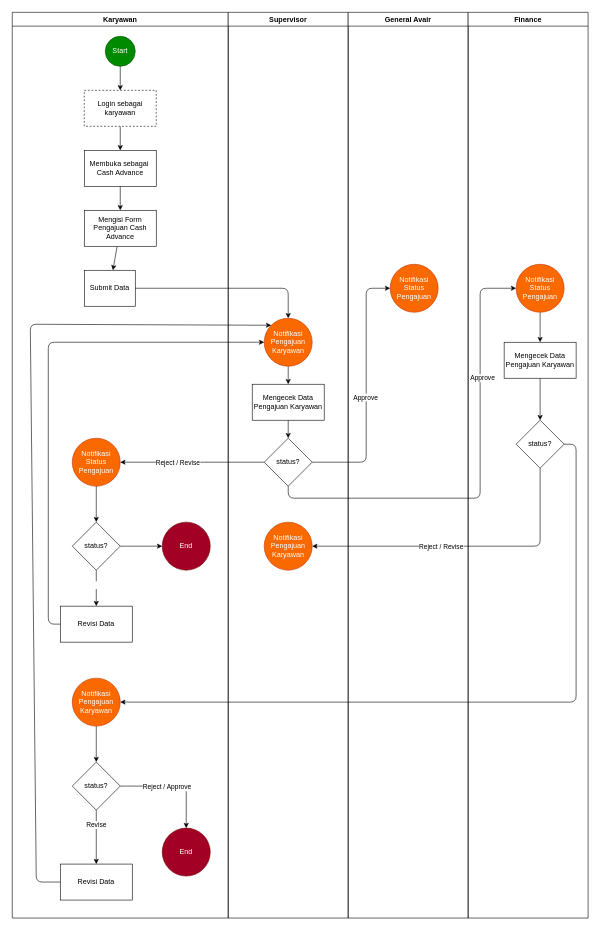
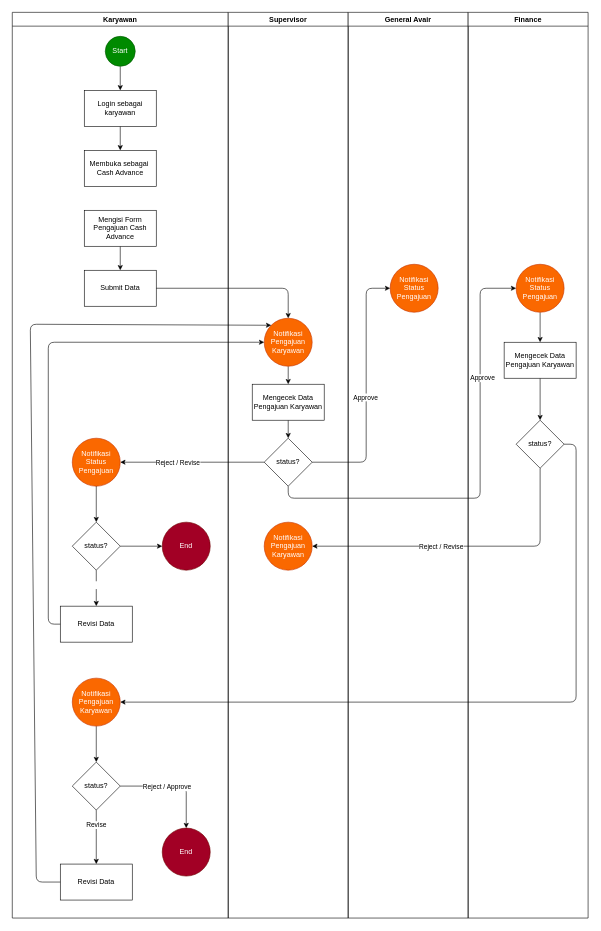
  <mxCell id="0" />
  <mxCell id="1" parent="0" />
  <mxCell id="2" value="Karyawan" style="swimlane;whiteSpace=wrap;html=1;" vertex="1" parent="1"><mxGeometry x="20" y="20" width="360" height="1510" as="geometry" /></mxCell>
  <mxCell id="3" value="" style="edgeStyle=none;html=1;fontColor=#050505;" edge="1" parent="2" source="4" target="6"><mxGeometry relative="1" as="geometry" /></mxCell>
  <mxCell id="4" value="&lt;font&gt;Start&lt;/font&gt;" style="ellipse;whiteSpace=wrap;html=1;aspect=fixed;fillColor=#008a00;strokeColor=#005700;fontColor=#FFFFFF;" vertex="1" parent="2"><mxGeometry x="155" y="40" width="50" height="50" as="geometry" /></mxCell>
  <mxCell id="5" value="" style="edgeStyle=none;html=1;fontColor=#050505;" edge="1" parent="2" source="6" target="8"><mxGeometry relative="1" as="geometry" /></mxCell>
- <mxCell id="6" value="Login sebagai karyawan" style="whiteSpace=wrap;html=1;dashed=1;" vertex="1" parent="2"><mxGeometry x="120" y="130" width="120" height="60" as="geometry" /></mxCell>
- <mxCell id="7" value="" style="edgeStyle=none;html=1;fontColor=#050505;" edge="1" parent="2" source="8" target="10"><mxGeometry relative="1" as="geometry" /></mxCell>
+ <mxCell id="6" value="Login sebagai karyawan" style="whiteSpace=wrap;html=1;" vertex="1" parent="2"><mxGeometry x="120" y="130" width="120" height="60" as="geometry" /></mxCell>
  <mxCell id="8" value="Membuka sebagai&amp;nbsp;&lt;br&gt;&lt;span&gt;Cash Advance&lt;/span&gt;" style="whiteSpace=wrap;html=1;" vertex="1" parent="2"><mxGeometry x="120" y="230" width="120" height="60" as="geometry" /></mxCell>
  <mxCell id="9" value="" style="edgeStyle=none;html=1;fontColor=#050505;" edge="1" parent="2" source="10" target="11"><mxGeometry relative="1" as="geometry" /></mxCell>
  <mxCell id="10" value="Mengisi Form Pengajuan Cash Advance" style="whiteSpace=wrap;html=1;" vertex="1" parent="2"><mxGeometry x="120" y="330" width="120" height="60" as="geometry" /></mxCell>
- <mxCell id="11" value="Submit Data" style="whiteSpace=wrap;html=1;" vertex="1" parent="2"><mxGeometry x="120" y="430" width="85" height="60" as="geometry" /></mxCell>
+ <mxCell id="11" value="Submit Data" style="whiteSpace=wrap;html=1;" vertex="1" parent="2"><mxGeometry x="120" y="430" width="120" height="60" as="geometry" /></mxCell>
  <mxCell id="12" value="Notifikasi Status Pengajuan" style="ellipse;whiteSpace=wrap;html=1;fillColor=#fa6800;fontColor=#FFFFFF;strokeColor=#C73500;" vertex="1" parent="2"><mxGeometry x="100" y="710" width="80" height="80" as="geometry" /></mxCell>
  <mxCell id="13" value="" style="edgeStyle=none;html=1;fontColor=#FFFFFF;" edge="1" parent="2" source="16" target="18"><mxGeometry relative="1" as="geometry" /></mxCell>
  <mxCell id="14" value="Revisi" style="edgeLabel;html=1;align=center;verticalAlign=middle;resizable=0;points=[];fontColor=#FFFFFF;" vertex="1" connectable="0" parent="13"><mxGeometry x="-0.404" y="-1" relative="1" as="geometry"><mxPoint y="6" as="offset" /></mxGeometry></mxCell>
  <mxCell id="15" value="" style="edgeStyle=none;html=1;fontColor=#FFFFFF;" edge="1" parent="2" source="16" target="19"><mxGeometry relative="1" as="geometry" /></mxCell>
  <mxCell id="16" value="status?" style="rhombus;whiteSpace=wrap;html=1;" vertex="1" parent="2"><mxGeometry x="100" y="850" width="80" height="80" as="geometry" /></mxCell>
  <mxCell id="17" value="" style="edgeStyle=none;html=1;fontColor=#FFFFFF;" edge="1" parent="2" source="12" target="16"><mxGeometry relative="1" as="geometry" /></mxCell>
  <mxCell id="18" value="Revisi Data" style="whiteSpace=wrap;html=1;" vertex="1" parent="2"><mxGeometry x="80" y="990" width="120" height="60" as="geometry" /></mxCell>
  <mxCell id="19" value="End" style="ellipse;whiteSpace=wrap;html=1;fillColor=#a20025;fontColor=#ffffff;strokeColor=#6F0000;" vertex="1" parent="2"><mxGeometry x="250" y="850" width="80" height="80" as="geometry" /></mxCell>
  <mxCell id="20" value="" style="edgeStyle=none;html=1;fontColor=#FFFFFF;" edge="1" parent="2" source="21" target="26"><mxGeometry relative="1" as="geometry" /></mxCell>
  <mxCell id="21" value="Notifikasi Pengajuan Karyawan" style="ellipse;whiteSpace=wrap;html=1;fillColor=#fa6800;fontColor=#FFFFFF;strokeColor=#C73500;" vertex="1" parent="2"><mxGeometry x="100" y="1110" width="80" height="80" as="geometry" /></mxCell>
  <mxCell id="22" style="edgeStyle=none;html=1;fontColor=#FFFFFF;" edge="1" parent="2" source="26" target="27"><mxGeometry relative="1" as="geometry"><Array as="points"><mxPoint x="290" y="1290" /></Array></mxGeometry></mxCell>
  <mxCell id="23" value="Reject / Approve" style="edgeLabel;html=1;align=center;verticalAlign=middle;resizable=0;points=[];fontColor=#000000;" vertex="1" connectable="0" parent="22"><mxGeometry x="-0.142" y="-1" relative="1" as="geometry"><mxPoint as="offset" /></mxGeometry></mxCell>
  <mxCell id="24" value="" style="edgeStyle=none;html=1;fontColor=#FFFFFF;" edge="1" parent="2" source="26" target="28"><mxGeometry relative="1" as="geometry" /></mxCell>
  <mxCell id="25" value="Revise" style="edgeLabel;html=1;align=center;verticalAlign=middle;resizable=0;points=[];fontColor=#000000;" vertex="1" connectable="0" parent="24"><mxGeometry x="-0.458" y="-1" relative="1" as="geometry"><mxPoint as="offset" /></mxGeometry></mxCell>
  <mxCell id="26" value="status?" style="rhombus;whiteSpace=wrap;html=1;" vertex="1" parent="2"><mxGeometry x="100" y="1250" width="80" height="80" as="geometry" /></mxCell>
  <mxCell id="27" value="End" style="ellipse;whiteSpace=wrap;html=1;fillColor=#a20025;fontColor=#ffffff;strokeColor=#6F0000;" vertex="1" parent="2"><mxGeometry x="250" y="1360" width="80" height="80" as="geometry" /></mxCell>
  <mxCell id="28" value="Revisi Data" style="whiteSpace=wrap;html=1;" vertex="1" parent="2"><mxGeometry x="80" y="1420" width="120" height="60" as="geometry" /></mxCell>
  <mxCell id="29" value="Supervisor" style="swimlane;whiteSpace=wrap;html=1;" vertex="1" parent="1"><mxGeometry x="380" y="20" width="200" height="1510" as="geometry" /></mxCell>
  <mxCell id="30" value="" style="edgeStyle=none;html=1;fontColor=#050505;" edge="1" parent="29" source="31" target="33"><mxGeometry relative="1" as="geometry" /></mxCell>
  <mxCell id="31" value="Notifikasi Pengajuan Karyawan" style="ellipse;whiteSpace=wrap;html=1;fillColor=#fa6800;fontColor=#FFFFFF;strokeColor=#C73500;" vertex="1" parent="29"><mxGeometry x="60" y="510" width="80" height="80" as="geometry" /></mxCell>
  <mxCell id="32" value="" style="edgeStyle=none;html=1;fontColor=#050505;" edge="1" parent="29" source="33" target="34"><mxGeometry relative="1" as="geometry" /></mxCell>
  <mxCell id="33" value="Mengecek Data Pengajuan Karyawan" style="whiteSpace=wrap;html=1;" vertex="1" parent="29"><mxGeometry x="40" y="620" width="120" height="60" as="geometry" /></mxCell>
  <mxCell id="34" value="status?" style="rhombus;whiteSpace=wrap;html=1;" vertex="1" parent="29"><mxGeometry x="60" y="710" width="80" height="80" as="geometry" /></mxCell>
  <mxCell id="35" value="Notifikasi Pengajuan Karyawan" style="ellipse;whiteSpace=wrap;html=1;fillColor=#fa6800;fontColor=#FFFFFF;strokeColor=#C73500;" vertex="1" parent="29"><mxGeometry x="60" y="850" width="80" height="80" as="geometry" /></mxCell>
  <mxCell id="36" value="" style="edgeStyle=none;html=1;fontColor=#050505;" edge="1" parent="1" source="11" target="31"><mxGeometry relative="1" as="geometry"><Array as="points"><mxPoint x="480" y="480" /></Array></mxGeometry></mxCell>
  <mxCell id="37" value="" style="edgeStyle=none;html=1;fontColor=#050505;" edge="1" parent="1" source="34" target="12"><mxGeometry relative="1" as="geometry" /></mxCell>
  <mxCell id="38" value="Reject / Revise" style="edgeLabel;html=1;align=center;verticalAlign=middle;resizable=0;points=[];fontColor=#000000;" vertex="1" connectable="0" parent="37"><mxGeometry x="0.207" relative="1" as="geometry"><mxPoint as="offset" /></mxGeometry></mxCell>
  <mxCell id="39" value="General Avair " style="swimlane;whiteSpace=wrap;html=1;" vertex="1" parent="1"><mxGeometry x="580" y="20" width="200" height="1510" as="geometry" /></mxCell>
  <mxCell id="40" value="&lt;span style=&quot;color: rgb(255, 255, 255);&quot;&gt;Notifikasi Status Pengajuan&lt;/span&gt;" style="ellipse;whiteSpace=wrap;html=1;fillColor=#fa6800;fontColor=default;strokeColor=#C73500;" vertex="1" parent="39"><mxGeometry x="70" y="420" width="80" height="80" as="geometry" /></mxCell>
  <mxCell id="41" value="Finance" style="swimlane;whiteSpace=wrap;html=1;" vertex="1" parent="1"><mxGeometry x="780" y="20" width="200" height="1510" as="geometry" /></mxCell>
  <mxCell id="42" style="edgeStyle=none;html=1;fontColor=#FFFFFF;" edge="1" parent="41" source="43" target="45"><mxGeometry relative="1" as="geometry" /></mxCell>
  <mxCell id="43" value="Notifikasi Status Pengajuan" style="ellipse;whiteSpace=wrap;html=1;fillColor=#fa6800;fontColor=#FFFFFF;strokeColor=#C73500;" vertex="1" parent="41"><mxGeometry x="80" y="420" width="80" height="80" as="geometry" /></mxCell>
  <mxCell id="44" value="" style="edgeStyle=none;html=1;fontColor=#FFFFFF;" edge="1" parent="41" source="45" target="46"><mxGeometry relative="1" as="geometry" /></mxCell>
  <mxCell id="45" value="Mengecek Data Pengajuan Karyawan" style="whiteSpace=wrap;html=1;" vertex="1" parent="41"><mxGeometry x="60" y="550" width="120" height="60" as="geometry" /></mxCell>
  <mxCell id="46" value="status?" style="rhombus;whiteSpace=wrap;html=1;" vertex="1" parent="41"><mxGeometry x="80" y="680" width="80" height="80" as="geometry" /></mxCell>
  <mxCell id="47" style="edgeStyle=none;html=1;fontColor=#FFFFFF;" edge="1" parent="1" source="34" target="40"><mxGeometry relative="1" as="geometry"><Array as="points"><mxPoint x="610" y="770" /><mxPoint x="610" y="480" /></Array></mxGeometry></mxCell>
  <mxCell id="48" value="Approve" style="edgeLabel;html=1;align=center;verticalAlign=middle;resizable=0;points=[];fontColor=#000000;" vertex="1" connectable="0" parent="47"><mxGeometry x="-0.054" y="2" relative="1" as="geometry"><mxPoint as="offset" /></mxGeometry></mxCell>
  <mxCell id="49" style="edgeStyle=none;html=1;fontColor=#FFFFFF;exitX=0.5;exitY=1;exitDx=0;exitDy=0;" edge="1" parent="1" source="34" target="43"><mxGeometry relative="1" as="geometry"><Array as="points"><mxPoint x="480" y="830" /><mxPoint x="800" y="830" /><mxPoint x="800" y="480" /></Array></mxGeometry></mxCell>
  <mxCell id="50" value="Approve" style="edgeLabel;html=1;align=center;verticalAlign=middle;resizable=0;points=[];fontColor=#000000;" vertex="1" connectable="0" parent="49"><mxGeometry x="0.442" y="-3" relative="1" as="geometry"><mxPoint as="offset" /></mxGeometry></mxCell>
  <mxCell id="51" style="edgeStyle=none;html=1;fontColor=#FFFFFF;" edge="1" parent="1" source="18" target="31"><mxGeometry relative="1" as="geometry"><Array as="points"><mxPoint x="80" y="1040" /><mxPoint x="80" y="570" /></Array></mxGeometry></mxCell>
  <mxCell id="52" style="edgeStyle=none;html=1;fontColor=#FFFFFF;" edge="1" parent="1" source="46" target="35"><mxGeometry relative="1" as="geometry"><Array as="points"><mxPoint x="900" y="910" /></Array></mxGeometry></mxCell>
  <mxCell id="53" value="Reject / Revise" style="edgeLabel;html=1;align=center;verticalAlign=middle;resizable=0;points=[];fontColor=#000000;" vertex="1" connectable="0" parent="52"><mxGeometry x="0.16" relative="1" as="geometry"><mxPoint as="offset" /></mxGeometry></mxCell>
  <mxCell id="54" style="edgeStyle=none;html=1;fontColor=#FFFFFF;exitX=1;exitY=0.5;exitDx=0;exitDy=0;" edge="1" parent="1" source="46" target="21"><mxGeometry relative="1" as="geometry"><Array as="points"><mxPoint x="960" y="740" /><mxPoint x="960" y="1170" /></Array></mxGeometry></mxCell>
  <mxCell id="55" style="edgeStyle=none;html=1;fontColor=#FFFFFF;entryX=0;entryY=0;entryDx=0;entryDy=0;" edge="1" parent="1" source="28" target="31"><mxGeometry relative="1" as="geometry"><Array as="points"><mxPoint x="60" y="1470" /><mxPoint x="50" y="540" /></Array></mxGeometry></mxCell>
